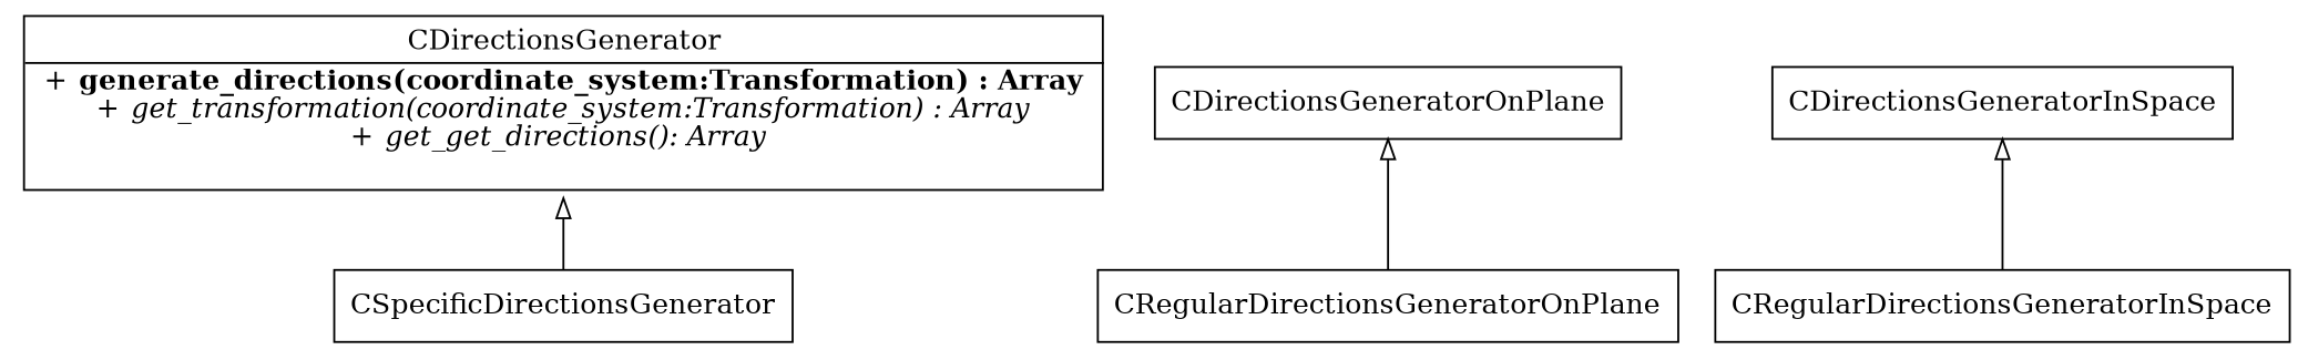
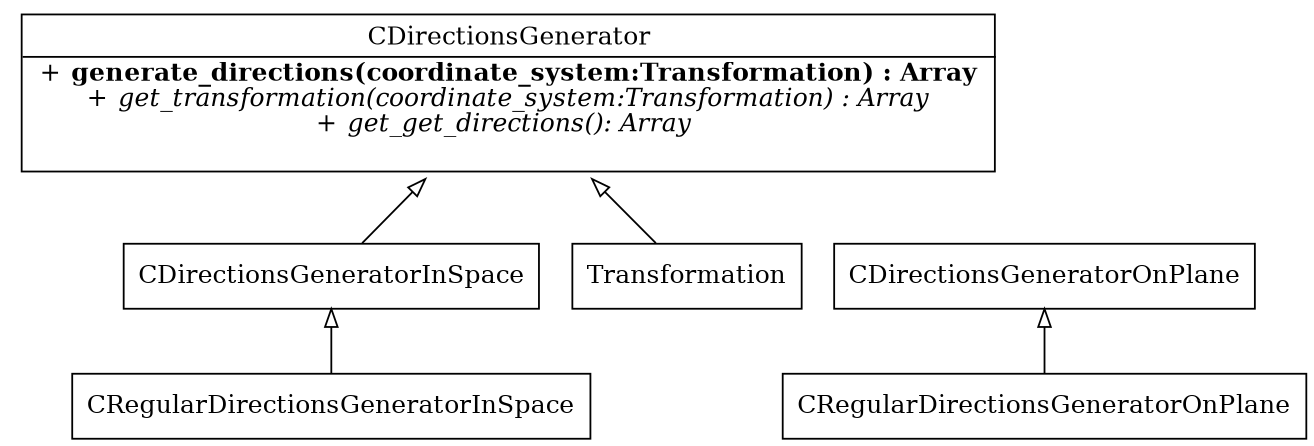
  digraph {
    rankdir=BT
    node [shape=box]
    edge [arrowhead=empty]
    n1 [label=< <table border="1" CELLBORDER="0" align="LEFT" BALIGN="left">   <tr> <td> CDirectionsGenerator </td> </tr> <HR/> <tr> <td> + <B>generate_directions(coordinate_system:Transformation) : Array</B> <BR /> + <I>get_transformation(coordinate_system:Transformation) : Array</I> <BR /> + <I>get_get_directions(): Array </I> <BR /> </td> </tr> </table>> shape=none]
    CRegularDirectionsGeneratorOnPlane
    CDirectionsGeneratorOnPlane
    CDirectionsGeneratorInSpace
    CRegularDirectionsGeneratorInSpace
-   CSpecificDirectionsGenerator
+   CSpecificDirectionsGenerator [label=Transformation]
    CRegularDirectionsGeneratorOnPlane -> CDirectionsGeneratorOnPlane [weight=100]
+   CDirectionsGeneratorInSpace -> n1
    CRegularDirectionsGeneratorInSpace -> CDirectionsGeneratorInSpace [weight=100]
    CSpecificDirectionsGenerator -> n1
  }
